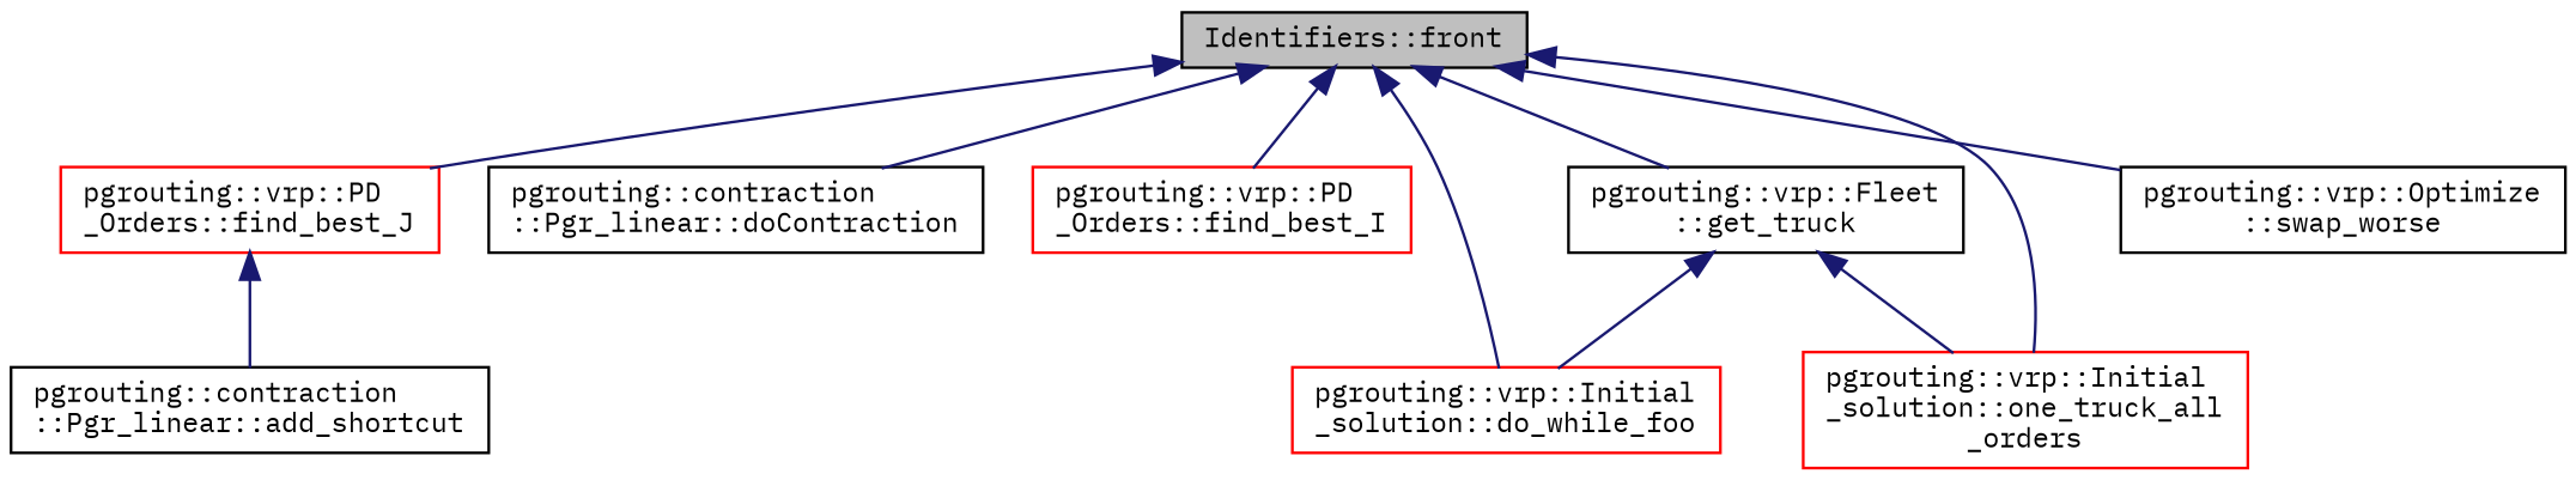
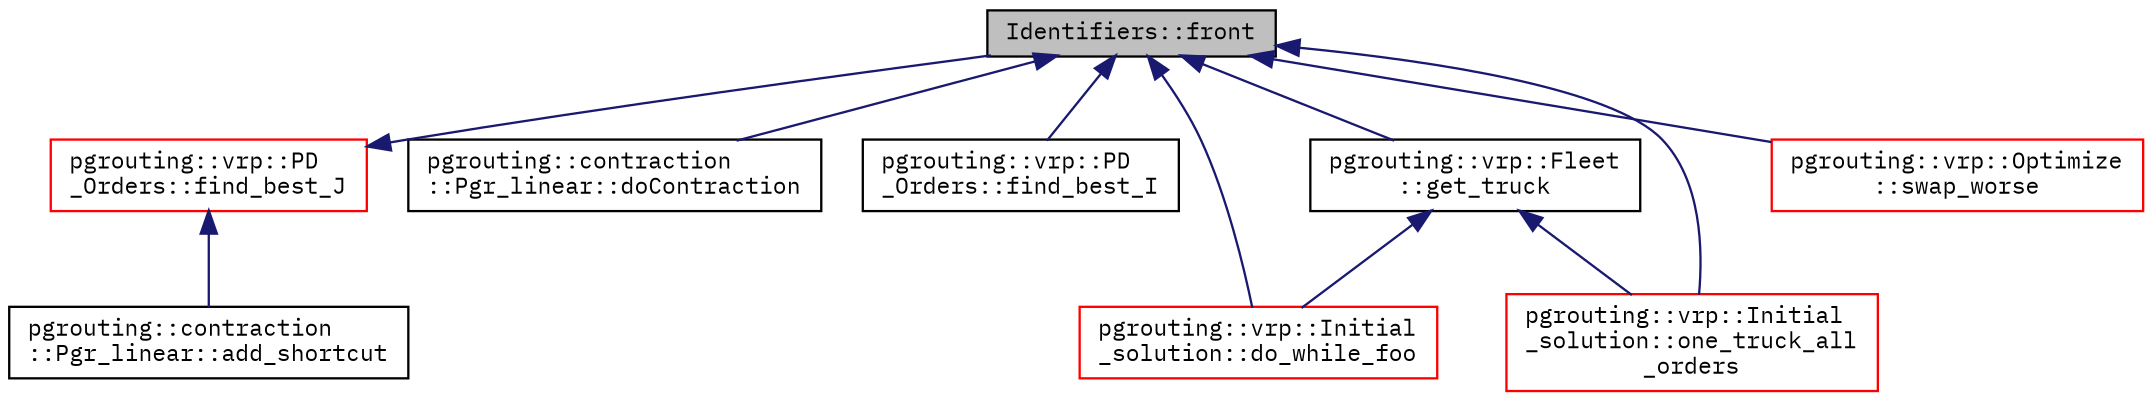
  digraph {
    fontname="IBM Plex Mono"
    rankdir=TB
    node [color=red fillcolor=white fontname="IBM Plex Mono" fontsize=10 shape=record style=filled]
    edge [color=midnightblue dir=back fontname="IBM Plex Mono" fontsize=10 labelfontname=Helvetica labelfontsize=10 style=solid]
    n1 [color=black fillcolor=grey75 fontcolor=black height=0.2 label="Identifiers::front" width=0.4]
    n2 [height=0.2 label="pgrouting::vrp::Initial\l_solution::do_while_foo" width=0.4]
    n3 [color=black height=0.2 label="pgrouting::contraction\l::Pgr_linear::doContraction" width=0.4]
-   n4 [height=0.2 label="pgrouting::vrp::PD\l_Orders::find_best_I" width=0.4]
+   n4 [color=black height=0.2 label="pgrouting::vrp::PD\l_Orders::find_best_I" width=0.4]
    n5 [height=0.2 label="pgrouting::vrp::PD\l_Orders::find_best_J" width=0.4]
    n6 [color=black height=0.2 label="pgrouting::vrp::Fleet\l::get_truck" width=0.4]
    n7 [height=0.2 label="pgrouting::vrp::Initial\l_solution::one_truck_all\l_orders" width=0.4]
-   n8 [color=black height=0.2 label="pgrouting::vrp::Optimize\l::swap_worse" width=0.4]
+   n8 [height=0.2 label="pgrouting::vrp::Optimize\l::swap_worse" width=0.4]
    n9 [color=black height=0.2 label="pgrouting::contraction\l::Pgr_linear::add_shortcut" width=0.4]
    n1 -> n2
    n1 -> n3
    n1 -> n4
-   n1 -> n5
+   n5 -> n1
    n1 -> n6
    n1 -> n7
    n1 -> n8
    n5 -> n9
    n6 -> n2
    n6 -> n7
  }
